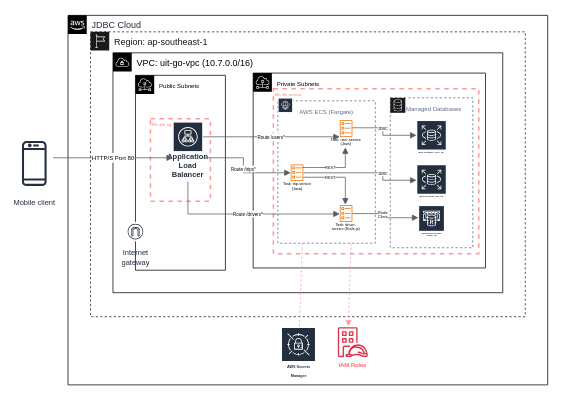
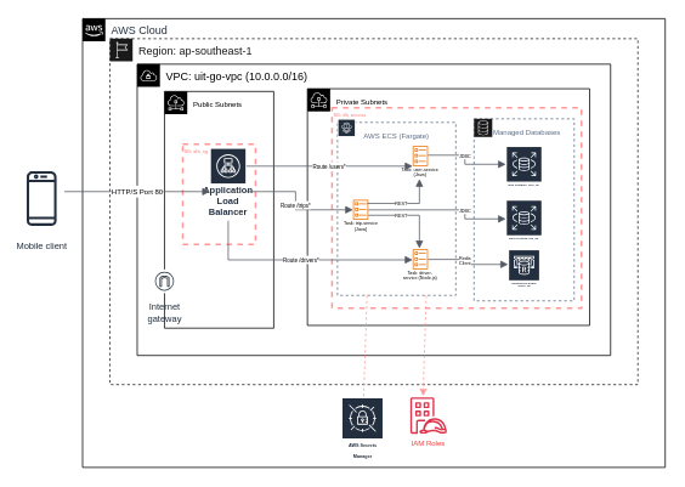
  <mxCell id="0" />
  <mxCell id="1" parent="0" />
  <mxCell id="2" value="&lt;b&gt;SG: db_access&lt;/b&gt;" style="fontStyle=0;verticalAlign=top;align=left;spacingTop=-2;fillColor=none;rounded=0;whiteSpace=wrap;html=1;strokeColor=#FF9999;strokeWidth=2;dashed=1;container=1;collapsible=0;expand=0;recursiveResize=0;fontColor=#FF9999;fontSize=5;" vertex="1" parent="1"><mxGeometry x="364" y="118" width="274" height="220" as="geometry" /></mxCell>
- <mxCell id="3" value="JDBC Cloud" style="points=[[0,0],[0.25,0],[0.5,0],[0.75,0],[1,0],[1,0.25],[1,0.5],[1,0.75],[1,1],[0.75,1],[0.5,1],[0.25,1],[0,1],[0,0.75],[0,0.5],[0,0.25]];outlineConnect=0;gradientColor=none;html=1;whiteSpace=wrap;fontSize=12;fontStyle=0;container=1;pointerEvents=0;collapsible=0;recursiveResize=0;shape=mxgraph.aws4.group;grIcon=mxgraph.aws4.group_aws_cloud_alt;strokeColor=#000000;fillColor=none;verticalAlign=top;align=left;spacingLeft=30;fontColor=#232F3E;dashed=0;" parent="1" vertex="1"><mxGeometry x="90" y="20" width="640" height="493" as="geometry" /></mxCell>
+ <mxCell id="3" value="AWS Cloud" style="points=[[0,0],[0.25,0],[0.5,0],[0.75,0],[1,0],[1,0.25],[1,0.5],[1,0.75],[1,1],[0.75,1],[0.5,1],[0.25,1],[0,1],[0,0.75],[0,0.5],[0,0.25]];outlineConnect=0;gradientColor=none;html=1;whiteSpace=wrap;fontSize=12;fontStyle=0;container=1;pointerEvents=0;collapsible=0;recursiveResize=0;shape=mxgraph.aws4.group;grIcon=mxgraph.aws4.group_aws_cloud_alt;strokeColor=#000000;fillColor=none;verticalAlign=top;align=left;spacingLeft=30;fontColor=#232F3E;dashed=0;" parent="1" vertex="1"><mxGeometry x="90" y="20" width="640" height="493" as="geometry" /></mxCell>
  <mxCell id="4" value="&lt;font style=&quot;font-size: 5px;&quot;&gt;AWS Secrets Manager&lt;/font&gt;" style="sketch=0;outlineConnect=0;fontColor=#232F3E;gradientColor=none;strokeColor=#ffffff;fillColor=#232F3E;dashed=0;verticalLabelPosition=middle;verticalAlign=bottom;align=center;html=1;whiteSpace=wrap;fontSize=10;fontStyle=1;spacing=3;shape=mxgraph.aws4.productIcon;prIcon=mxgraph.aws4.secrets_manager;" vertex="1" parent="3"><mxGeometry x="284.5" y="416" width="46" height="73" as="geometry" /></mxCell>
  <mxCell id="5" value="" style="sketch=0;outlineConnect=0;fontColor=#232F3E;gradientColor=none;fillColor=#DD344C;strokeColor=none;dashed=0;verticalLabelPosition=bottom;verticalAlign=top;align=center;html=1;fontSize=12;fontStyle=0;aspect=fixed;pointerEvents=1;shape=mxgraph.aws4.identity_access_management_iam_roles_anywhere;" vertex="1" parent="3"><mxGeometry x="360" y="416" width="40" height="40" as="geometry" /></mxCell>
  <mxCell id="6" value="&lt;font style=&quot;font-size: 8px; color: rgb(255, 51, 51);&quot;&gt;IAM Roles&lt;/font&gt;" style="text;html=1;whiteSpace=wrap;strokeColor=none;fillColor=none;align=center;verticalAlign=middle;rounded=0;" vertex="1" parent="3"><mxGeometry x="350" y="451" width="60" height="30" as="geometry" /></mxCell>
  <mxCell id="7" value="Region: ap-southeast-1" style="sketch=0;outlineConnect=0;gradientColor=none;html=1;whiteSpace=wrap;fontSize=12;fontStyle=0;shape=mxgraph.aws4.group;grIcon=mxgraph.aws4.group_region;strokeColor=#1A1A1A;fillColor=none;verticalAlign=top;align=left;spacingLeft=30;fontColor=#1A1A1A;dashed=1;" parent="1" vertex="1"><mxGeometry x="120" y="42" width="580" height="380" as="geometry" /></mxCell>
  <mxCell id="8" value="&lt;font style=&quot;font-size: 10px;&quot;&gt;Mobile client&lt;/font&gt;" style="sketch=0;outlineConnect=0;fontColor=#232F3E;gradientColor=none;strokeColor=#232F3E;fillColor=#ffffff;dashed=0;verticalLabelPosition=bottom;verticalAlign=top;align=center;html=1;fontSize=12;fontStyle=0;aspect=fixed;shape=mxgraph.aws4.resourceIcon;resIcon=mxgraph.aws4.mobile_client;" parent="1" vertex="1"><mxGeometry x="20" y="180" width="50" height="75" as="geometry" /></mxCell>
- <mxCell id="9" value="&lt;font style=&quot;color: rgb(0, 0, 0);&quot;&gt;VPC: uit-go-vpc (10.7.0.0/16)&lt;/font&gt;" style="sketch=0;outlineConnect=0;gradientColor=none;html=1;whiteSpace=wrap;fontSize=12;fontStyle=0;shape=mxgraph.aws4.group;grIcon=mxgraph.aws4.group_vpc;strokeColor=#000000;fillColor=none;verticalAlign=top;align=left;spacingLeft=30;fontColor=#879196;dashed=0;" parent="1" vertex="1"><mxGeometry x="150" y="70" width="520" height="320" as="geometry" /></mxCell>
+ <mxCell id="9" value="&lt;font style=&quot;color: rgb(0, 0, 0);&quot;&gt;VPC: uit-go-vpc (10.0.0.0/16)&lt;/font&gt;" style="sketch=0;outlineConnect=0;gradientColor=none;html=1;whiteSpace=wrap;fontSize=12;fontStyle=0;shape=mxgraph.aws4.group;grIcon=mxgraph.aws4.group_vpc;strokeColor=#000000;fillColor=none;verticalAlign=top;align=left;spacingLeft=30;fontColor=#879196;dashed=0;" parent="1" vertex="1"><mxGeometry x="150" y="70" width="520" height="320" as="geometry" /></mxCell>
  <mxCell id="10" value="&lt;font style=&quot;font-size: 8px; color: rgb(0, 0, 0);&quot;&gt;Public Subnets&lt;/font&gt;" style="sketch=0;outlineConnect=0;gradientColor=none;html=1;whiteSpace=wrap;fontSize=12;fontStyle=0;shape=mxgraph.aws4.group;grIcon=mxgraph.aws4.group_subnet;strokeColor=#000000;fillColor=none;verticalAlign=top;align=left;spacingLeft=30;fontColor=#879196;dashed=0;" parent="1" vertex="1"><mxGeometry x="180" y="100" width="120" height="260" as="geometry" /></mxCell>
  <mxCell id="11" value="&lt;font style=&quot;font-size: 8px; color: rgb(0, 0, 0);&quot;&gt;Private Subnets&lt;/font&gt;" style="sketch=0;outlineConnect=0;gradientColor=none;html=1;whiteSpace=wrap;fontSize=12;fontStyle=0;shape=mxgraph.aws4.group;grIcon=mxgraph.aws4.group_subnet;strokeColor=#000000;fillColor=none;verticalAlign=top;align=left;spacingLeft=30;fontColor=#879196;dashed=0;" parent="1" vertex="1"><mxGeometry x="337" y="97" width="310" height="260" as="geometry" /></mxCell>
  <mxCell id="12" value="&lt;font style=&quot;font-size: 10px;&quot;&gt;Internet&lt;br&gt;gateway&lt;/font&gt;" style="sketch=0;outlineConnect=0;fontColor=#232F3E;gradientColor=none;strokeColor=#232F3E;fillColor=#ffffff;dashed=0;verticalLabelPosition=bottom;verticalAlign=top;align=center;html=1;fontSize=12;fontStyle=0;aspect=fixed;shape=mxgraph.aws4.resourceIcon;resIcon=mxgraph.aws4.internet_gateway;" parent="1" vertex="1"><mxGeometry x="167" y="295.51" width="26" height="26" as="geometry" /></mxCell>
  <mxCell id="13" value="Application Load Balancer" style="sketch=0;outlineConnect=0;fontColor=#232F3E;gradientColor=none;strokeColor=#ffffff;fillColor=#232F3E;dashed=0;verticalLabelPosition=middle;verticalAlign=bottom;align=center;html=1;whiteSpace=wrap;fontSize=10;fontStyle=1;spacing=3;shape=mxgraph.aws4.productIcon;prIcon=mxgraph.aws4.application_load_balancer;" parent="1" vertex="1"><mxGeometry x="230" y="162.05" width="40" height="80" as="geometry" /></mxCell>
  <mxCell id="14" value="&lt;font style=&quot;font-size: 8px;&quot;&gt;AWS ECS (Fargate)&lt;/font&gt;" style="fillColor=none;strokeColor=#5A6C86;dashed=1;verticalAlign=top;fontStyle=0;fontColor=#5A6C86;whiteSpace=wrap;html=1;align=center;" parent="1" vertex="1"><mxGeometry x="370" y="134" width="130" height="190" as="geometry" /></mxCell>
  <mxCell id="15" value="" style="sketch=0;outlineConnect=0;fontColor=#232F3E;gradientColor=none;strokeColor=#ffffff;fillColor=#232F3E;dashed=0;verticalLabelPosition=middle;verticalAlign=bottom;align=center;html=1;whiteSpace=wrap;fontSize=10;fontStyle=1;spacing=3;shape=mxgraph.aws4.productIcon;prIcon=mxgraph.aws4.fargate;" parent="1" vertex="1"><mxGeometry x="370" y="130" width="20" height="20" as="geometry" /></mxCell>
  <mxCell id="16" value="" style="sketch=0;outlineConnect=0;fontColor=#232F3E;gradientColor=none;fillColor=#ED7100;strokeColor=none;dashed=0;verticalLabelPosition=bottom;verticalAlign=top;align=center;html=1;fontSize=12;fontStyle=0;aspect=fixed;pointerEvents=1;shape=mxgraph.aws4.ecs_task;" parent="1" vertex="1"><mxGeometry x="387" y="218.97" width="17" height="22.05" as="geometry" /></mxCell>
  <mxCell id="17" value="Task: trip-service (Java)" style="text;html=1;whiteSpace=wrap;strokeColor=none;fillColor=none;align=center;verticalAlign=middle;rounded=0;fontSize=5;" parent="1" vertex="1"><mxGeometry x="374.5" y="241.02" width="42" height="11.02" as="geometry" /></mxCell>
  <mxCell id="18" value="" style="sketch=0;outlineConnect=0;fontColor=#232F3E;gradientColor=none;fillColor=#ED7100;strokeColor=none;dashed=0;verticalLabelPosition=bottom;verticalAlign=top;align=center;html=1;fontSize=12;fontStyle=0;aspect=fixed;pointerEvents=1;shape=mxgraph.aws4.ecs_task;" parent="1" vertex="1"><mxGeometry x="452.5" y="160" width="17" height="22.05" as="geometry" /></mxCell>
  <mxCell id="19" value="Task: user-service (Java)" style="text;html=1;whiteSpace=wrap;strokeColor=none;fillColor=none;align=center;verticalAlign=middle;rounded=0;fontSize=5;" parent="1" vertex="1"><mxGeometry x="436" y="182.05" width="50" height="11.02" as="geometry" /></mxCell>
  <mxCell id="20" value="" style="sketch=0;outlineConnect=0;fontColor=#232F3E;gradientColor=none;fillColor=#ED7100;strokeColor=none;dashed=0;verticalLabelPosition=bottom;verticalAlign=top;align=center;html=1;fontSize=12;fontStyle=0;aspect=fixed;pointerEvents=1;shape=mxgraph.aws4.ecs_task;" parent="1" vertex="1"><mxGeometry x="452.5" y="273.46" width="17" height="22.05" as="geometry" /></mxCell>
  <mxCell id="21" value="Task: driver-service (Node.js)" style="text;html=1;whiteSpace=wrap;strokeColor=none;fillColor=none;align=center;verticalAlign=middle;rounded=0;fontSize=5;" parent="1" vertex="1"><mxGeometry x="440" y="295.51" width="42" height="11.02" as="geometry" /></mxCell>
  <mxCell id="22" value="&lt;font style=&quot;font-size: 8px;&quot;&gt;&amp;nbsp; &amp;nbsp;Managed Databases&lt;/font&gt;" style="fillColor=none;strokeColor=#5A6C86;dashed=1;verticalAlign=top;fontStyle=0;fontColor=#5A6C86;whiteSpace=wrap;html=1;align=center;" parent="1" vertex="1"><mxGeometry x="520" y="130" width="110" height="200" as="geometry" /></mxCell>
  <mxCell id="23" value="&lt;font style=&quot;font-size: 3px;&quot;&gt;RDS Postgres: user_db&lt;/font&gt;" style="sketch=0;outlineConnect=0;fontColor=#232F3E;gradientColor=none;strokeColor=#ffffff;fillColor=#232F3E;dashed=0;verticalLabelPosition=middle;verticalAlign=bottom;align=center;html=1;whiteSpace=wrap;fontSize=10;fontStyle=1;spacing=3;shape=mxgraph.aws4.productIcon;prIcon=mxgraph.aws4.rds;" parent="1" vertex="1"><mxGeometry x="555" y="160" width="40" height="50" as="geometry" /></mxCell>
  <mxCell id="24" value="&lt;font style=&quot;font-size: 3px;&quot;&gt;RDS Postgres: trip_db&lt;/font&gt;" style="sketch=0;outlineConnect=0;fontColor=#232F3E;gradientColor=none;strokeColor=#ffffff;fillColor=#232F3E;dashed=0;verticalLabelPosition=middle;verticalAlign=bottom;align=center;html=1;whiteSpace=wrap;fontSize=10;fontStyle=1;spacing=3;shape=mxgraph.aws4.productIcon;prIcon=mxgraph.aws4.rds;" parent="1" vertex="1"><mxGeometry x="555" y="218.97" width="40" height="50" as="geometry" /></mxCell>
  <mxCell id="25" value="&lt;font&gt;ElastiCache Redis: driver_db&lt;/font&gt;" style="sketch=0;outlineConnect=0;fontColor=#232F3E;gradientColor=none;strokeColor=#ffffff;fillColor=#232F3E;dashed=0;verticalLabelPosition=middle;verticalAlign=bottom;align=center;html=1;whiteSpace=wrap;fontSize=3;fontStyle=1;spacing=3;shape=mxgraph.aws4.productIcon;prIcon=mxgraph.aws4.elasticache_for_redis;" parent="1" vertex="1"><mxGeometry x="557.5" y="273.46" width="35" height="46.54" as="geometry" /></mxCell>
  <mxCell id="26" value="" style="sketch=0;points=[[0,0,0],[0.25,0,0],[0.5,0,0],[0.75,0,0],[1,0,0],[0,1,0],[0.25,1,0],[0.5,1,0],[0.75,1,0],[1,1,0],[0,0.25,0],[0,0.5,0],[0,0.75,0],[1,0.25,0],[1,0.5,0],[1,0.75,0]];outlineConnect=0;fontColor=#232F3E;fillColor=#1A1A1A;strokeColor=#ffffff;dashed=0;verticalLabelPosition=bottom;verticalAlign=top;align=center;html=1;fontSize=12;fontStyle=0;aspect=fixed;shape=mxgraph.aws4.resourceIcon;resIcon=mxgraph.aws4.database;" parent="1" vertex="1"><mxGeometry x="520" y="130" width="20" height="20" as="geometry" /></mxCell>
  <mxCell id="27" value="&lt;b&gt;&lt;font style=&quot;color: rgb(255, 153, 153);&quot;&gt;SG: alb_sg&lt;/font&gt;&lt;/b&gt;" style="fontStyle=0;verticalAlign=top;align=left;spacingTop=-2;fillColor=none;rounded=0;whiteSpace=wrap;html=1;strokeColor=#FF9999;strokeWidth=2;dashed=1;container=1;collapsible=0;expand=0;recursiveResize=0;fontColor=#FF0000;fontSize=5;" vertex="1" parent="1"><mxGeometry x="200" y="158" width="80" height="110" as="geometry" /></mxCell>
  <mxCell id="28" value="&lt;font style=&quot;font-size: 8px;&quot;&gt;HTTP/S Port 80&lt;/font&gt;" style="edgeStyle=orthogonalEdgeStyle;html=1;endArrow=block;elbow=vertical;startArrow=none;endFill=1;strokeColor=#545B64;rounded=0;" parent="1" source="8" target="13" edge="1"><mxGeometry width="100" relative="1" as="geometry"><mxPoint x="272" y="280" as="sourcePoint" /><mxPoint x="366" y="280" as="targetPoint" /><Array as="points"><mxPoint x="140" y="210" /><mxPoint x="140" y="210" /></Array></mxGeometry></mxCell>
  <mxCell id="29" value="&lt;font style=&quot;font-size: 6px;&quot;&gt;Route /trips*&lt;/font&gt;" style="edgeStyle=orthogonalEdgeStyle;html=1;endArrow=block;elbow=vertical;startArrow=none;endFill=1;strokeColor=#545B64;rounded=0;fontSize=8;" parent="1" source="13" target="16" edge="1"><mxGeometry width="100" relative="1" as="geometry"><mxPoint x="300" y="270" as="sourcePoint" /><mxPoint x="400" y="270" as="targetPoint" /><Array as="points"><mxPoint x="324" y="210" /><mxPoint x="324" y="230" /></Array></mxGeometry></mxCell>
  <mxCell id="30" value="&lt;font style=&quot;font-size: 6px;&quot;&gt;Route /drivers*&lt;/font&gt;" style="edgeStyle=orthogonalEdgeStyle;html=1;endArrow=block;elbow=vertical;startArrow=none;endFill=1;strokeColor=#545B64;rounded=0;fontSize=8;" parent="1" source="13" target="20" edge="1"><mxGeometry width="100" relative="1" as="geometry"><mxPoint x="260" y="270" as="sourcePoint" /><mxPoint x="417" y="290" as="targetPoint" /><Array as="points"><mxPoint x="310" y="285" /><mxPoint x="310" y="285" /></Array></mxGeometry></mxCell>
  <mxCell id="31" value="&lt;font style=&quot;font-size: 6px;&quot;&gt;Route /users*&lt;/font&gt;" style="edgeStyle=orthogonalEdgeStyle;html=1;endArrow=block;elbow=vertical;startArrow=none;endFill=1;strokeColor=#545B64;rounded=0;fontSize=8;" parent="1" source="13" target="18" edge="1"><mxGeometry width="100" relative="1" as="geometry"><mxPoint x="340" y="360" as="sourcePoint" /><mxPoint x="553" y="383" as="targetPoint" /><Array as="points"><mxPoint x="240" y="171" /></Array></mxGeometry></mxCell>
  <mxCell id="32" value="&lt;font style=&quot;font-size: 5px;&quot;&gt;REST&lt;/font&gt;" style="edgeStyle=orthogonalEdgeStyle;html=1;endArrow=block;elbow=vertical;startArrow=none;endFill=1;strokeColor=#545B64;rounded=0;fontSize=8;entryX=0.5;entryY=1;entryDx=0;entryDy=0;" parent="1" edge="1"><mxGeometry x="-0.117" width="100" relative="1" as="geometry"><mxPoint x="402.894" y="223" as="sourcePoint" /><mxPoint x="460" y="196.07" as="targetPoint" /><Array as="points"><mxPoint x="460" y="223" /></Array><mxPoint as="offset" /></mxGeometry></mxCell>
  <mxCell id="33" value="&lt;font style=&quot;font-size: 5px;&quot;&gt;REST&lt;/font&gt;" style="edgeStyle=orthogonalEdgeStyle;html=1;endArrow=block;elbow=vertical;startArrow=none;endFill=1;strokeColor=#545B64;rounded=0;fontSize=8;" parent="1" edge="1"><mxGeometry x="-0.22" width="100" relative="1" as="geometry"><mxPoint x="403.894" y="236" as="sourcePoint" /><mxPoint x="460" y="272.46" as="targetPoint" /><Array as="points"><mxPoint x="460" y="236" /></Array><mxPoint as="offset" /></mxGeometry></mxCell>
  <mxCell id="34" value="&lt;font style=&quot;font-size: 5px;&quot;&gt;JDBC&lt;/font&gt;" style="edgeStyle=orthogonalEdgeStyle;html=1;endArrow=block;elbow=vertical;startArrow=none;endFill=1;strokeColor=#545B64;rounded=0;fontSize=8;" parent="1" target="23" edge="1"><mxGeometry x="-0.151" width="100" relative="1" as="geometry"><mxPoint x="469.394" y="170" as="sourcePoint" /><mxPoint x="555" y="185" as="targetPoint" /><Array as="points"><mxPoint x="510" y="170" /><mxPoint x="510" y="180" /></Array><mxPoint as="offset" /></mxGeometry></mxCell>
  <mxCell id="35" value="&lt;font style=&quot;font-size: 5px;&quot;&gt;JDBC&lt;/font&gt;" style="edgeStyle=orthogonalEdgeStyle;html=1;endArrow=block;elbow=vertical;startArrow=none;endFill=1;strokeColor=#545B64;rounded=0;fontSize=8;" parent="1" edge="1"><mxGeometry x="0.318" width="100" relative="1" as="geometry"><mxPoint x="403.894" y="230.071" as="sourcePoint" /><mxPoint x="555" y="240" as="targetPoint" /><Array as="points"><mxPoint x="510" y="230" /><mxPoint x="510" y="240" /></Array><mxPoint as="offset" /></mxGeometry></mxCell>
  <mxCell id="36" value="Redis&lt;div&gt;&lt;span style=&quot;background-color: light-dark(#ffffff, var(--ge-dark-color, #121212)); color: light-dark(rgb(0, 0, 0), rgb(255, 255, 255));&quot;&gt;Client&lt;/span&gt;&lt;/div&gt;" style="edgeStyle=orthogonalEdgeStyle;html=1;endArrow=block;elbow=vertical;startArrow=none;endFill=1;strokeColor=#545B64;rounded=0;fontSize=5;" parent="1" source="20" target="25" edge="1"><mxGeometry x="-0.132" width="100" relative="1" as="geometry"><mxPoint x="530" y="400" as="sourcePoint" /><mxPoint x="616" y="415" as="targetPoint" /><Array as="points"><mxPoint x="510" y="285" /><mxPoint x="510" y="290" /></Array><mxPoint as="offset" /></mxGeometry></mxCell>
  <mxCell id="37" value="" style="endArrow=classic;html=1;rounded=0;dashed=1;strokeColor=#FF9999;exitX=0.75;exitY=1;exitDx=0;exitDy=0;entryX=0.35;entryY=-0.035;entryDx=0;entryDy=0;entryPerimeter=0;" edge="1" parent="1" source="14" target="5"><mxGeometry width="50" height="50" relative="1" as="geometry"><mxPoint x="463.038" y="330.08" as="sourcePoint" /><mxPoint x="463.006" y="430" as="targetPoint" /></mxGeometry></mxCell>
  <mxCell id="38" value="" style="endArrow=none;html=1;rounded=0;dashed=1;strokeColor=#FF9999;exitX=0.25;exitY=1;exitDx=0;exitDy=0;" edge="1" parent="1" source="14" target="4"><mxGeometry width="50" height="50" relative="1" as="geometry"><mxPoint x="395.242" y="330" as="sourcePoint" /><mxPoint x="395" y="430" as="targetPoint" /></mxGeometry></mxCell>
